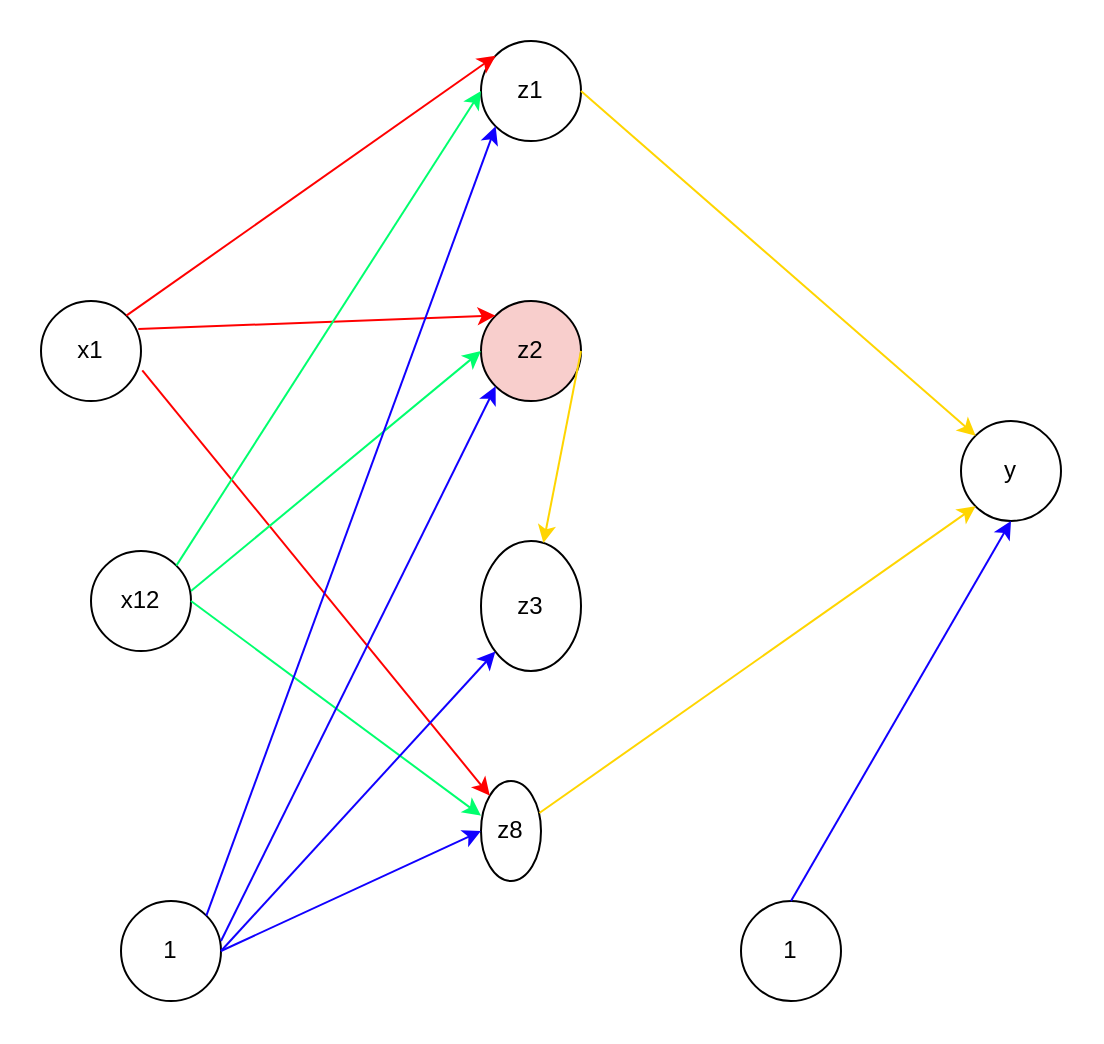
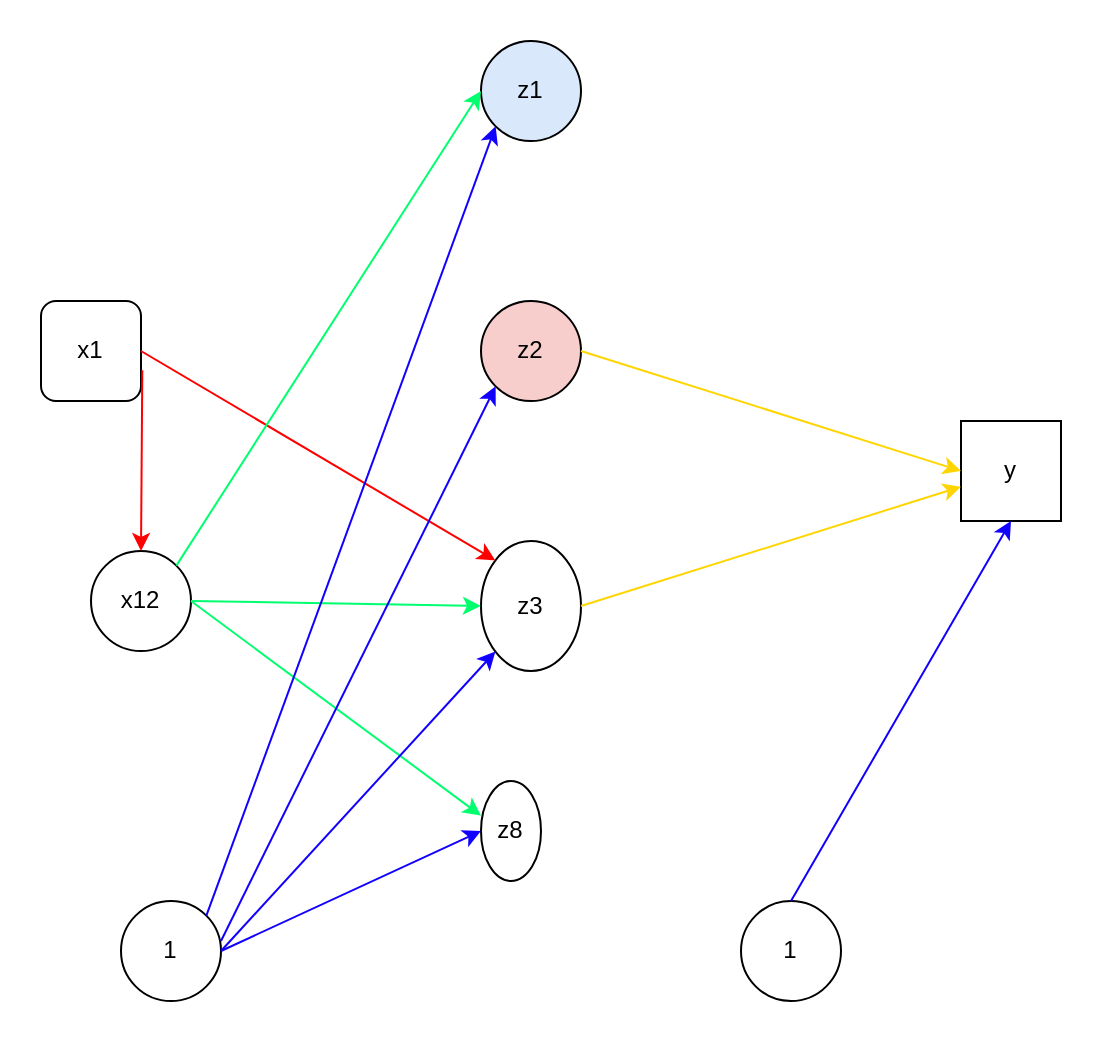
  <mxCell id="0" />
  <mxCell id="1" parent="0" />
- <mxCell id="2" value="x1" style="ellipse;whiteSpace=wrap;html=1;aspect=fixed;fillColor=#FFFFFF;" vertex="1" parent="1"><mxGeometry x="20" y="150" width="50" height="50" as="geometry" /></mxCell>
+ <mxCell id="2" value="x1" style="whiteSpace=wrap;html=1;aspect=fixed;fillColor=#FFFFFF;rounded=1;" vertex="1" parent="1"><mxGeometry x="20" y="150" width="50" height="50" as="geometry" /></mxCell>
  <mxCell id="3" value="x12" style="ellipse;whiteSpace=wrap;html=1;aspect=fixed;fillColor=#FFFFFF;" vertex="1" parent="1"><mxGeometry x="45" y="275" width="50" height="50" as="geometry" /></mxCell>
  <mxCell id="4" value="1" style="ellipse;whiteSpace=wrap;html=1;aspect=fixed;fillColor=#FFFFFF;" vertex="1" parent="1"><mxGeometry x="60" y="450" width="50" height="50" as="geometry" /></mxCell>
- <mxCell id="5" value="z1" style="ellipse;whiteSpace=wrap;html=1;aspect=fixed;fillColor=#FFFFFF;" vertex="1" parent="1"><mxGeometry x="240" y="20" width="50" height="50" as="geometry" /></mxCell>
+ <mxCell id="5" value="z1" style="ellipse;whiteSpace=wrap;html=1;aspect=fixed;fillColor=#dae8fc;" vertex="1" parent="1"><mxGeometry x="240" y="20" width="50" height="50" as="geometry" /></mxCell>
  <mxCell id="6" value="z2" style="ellipse;whiteSpace=wrap;html=1;aspect=fixed;fillColor=#f8cecc;" vertex="1" parent="1"><mxGeometry x="240" y="150" width="50" height="50" as="geometry" /></mxCell>
  <mxCell id="7" value="z3" style="ellipse;whiteSpace=wrap;html=1;aspect=fixed;fillColor=#FFFFFF;" vertex="1" parent="1"><mxGeometry x="240" y="270" width="50" height="65" as="geometry" /></mxCell>
  <mxCell id="8" value="z8" style="ellipse;whiteSpace=wrap;html=1;aspect=fixed;fillColor=#FFFFFF;" vertex="1" parent="1"><mxGeometry x="240" y="390" width="30" height="50" as="geometry" /></mxCell>
- <mxCell id="9" value="y" style="ellipse;whiteSpace=wrap;html=1;aspect=fixed;fillColor=#FFFFFF;" vertex="1" parent="1"><mxGeometry x="480" y="210" width="50" height="50" as="geometry" /></mxCell>
+ <mxCell id="9" value="y" style="whiteSpace=wrap;html=1;aspect=fixed;fillColor=#FFFFFF;rounded=0;" vertex="1" parent="1"><mxGeometry x="480" y="210" width="50" height="50" as="geometry" /></mxCell>
  <mxCell id="10" value="1" style="ellipse;whiteSpace=wrap;html=1;aspect=fixed;fillColor=#FFFFFF;" vertex="1" parent="1"><mxGeometry x="370" y="450" width="50" height="50" as="geometry" /></mxCell>
- <mxCell id="11" value="" style="endArrow=classic;html=1;rounded=0;exitX=1;exitY=0;exitDx=0;exitDy=0;entryX=0;entryY=0;entryDx=0;entryDy=0;strokeColor=#ff0000;" edge="1" parent="1" source="2" target="5"><mxGeometry width="50" height="50" relative="1" as="geometry"><mxPoint x="240" y="260" as="sourcePoint" /><mxPoint x="290" y="210" as="targetPoint" /></mxGeometry></mxCell>
- <mxCell id="12" value="" style="endArrow=classic;html=1;rounded=0;exitX=0.973;exitY=0.28;exitDx=0;exitDy=0;entryX=0;entryY=0;entryDx=0;entryDy=0;strokeColor=#ff0000;exitPerimeter=0;" edge="1" parent="1" source="2" target="6"><mxGeometry width="50" height="50" relative="1" as="geometry"><mxPoint x="73" y="167" as="sourcePoint" /><mxPoint x="250" y="55" as="targetPoint" /></mxGeometry></mxCell>
- <mxCell id="14" value="" style="endArrow=classic;html=1;rounded=0;exitX=1.013;exitY=0.693;exitDx=0;exitDy=0;entryX=0;entryY=0;entryDx=0;entryDy=0;strokeColor=#ff0000;exitPerimeter=0;" edge="1" parent="1" source="2" target="8"><mxGeometry width="50" height="50" relative="1" as="geometry"><mxPoint x="93" y="187" as="sourcePoint" /><mxPoint x="270" y="75" as="targetPoint" /></mxGeometry></mxCell>
+ <mxCell id="13" value="" style="endArrow=classic;html=1;rounded=0;exitX=1;exitY=0.5;exitDx=0;exitDy=0;entryX=0;entryY=0;entryDx=0;entryDy=0;strokeColor=#ff0000;" edge="1" parent="1" source="2" target="7"><mxGeometry width="50" height="50" relative="1" as="geometry"><mxPoint x="83" y="177" as="sourcePoint" /><mxPoint x="260" y="65" as="targetPoint" /></mxGeometry></mxCell>
+ <mxCell id="14" value="" style="endArrow=classic;html=1;rounded=0;exitX=1.013;exitY=0.693;exitDx=0;exitDy=0;strokeColor=#ff0000;exitPerimeter=0;" edge="1" parent="1" source="2" target="3"><mxGeometry width="50" height="50" relative="1" as="geometry"><mxPoint x="93" y="187" as="sourcePoint" /><mxPoint x="270" y="75" as="targetPoint" /></mxGeometry></mxCell>
  <mxCell id="15" value="" style="endArrow=classic;html=1;rounded=0;exitX=1;exitY=0;exitDx=0;exitDy=0;entryX=0;entryY=0.5;entryDx=0;entryDy=0;strokeColor=#00ff6e;" edge="1" parent="1" source="3" target="5"><mxGeometry width="50" height="50" relative="1" as="geometry"><mxPoint x="240" y="260" as="sourcePoint" /><mxPoint x="290" y="210" as="targetPoint" /></mxGeometry></mxCell>
- <mxCell id="16" value="" style="endArrow=classic;html=1;rounded=0;exitX=1;exitY=0.4;exitDx=0;exitDy=0;entryX=0;entryY=0.5;entryDx=0;entryDy=0;strokeColor=#00ff6e;exitPerimeter=0;" edge="1" parent="1" source="3" target="6"><mxGeometry width="50" height="50" relative="1" as="geometry"><mxPoint x="73" y="287" as="sourcePoint" /><mxPoint x="250" y="55" as="targetPoint" /></mxGeometry></mxCell>
+ <mxCell id="17" value="" style="endArrow=classic;html=1;rounded=0;exitX=1;exitY=0.5;exitDx=0;exitDy=0;entryX=0;entryY=0.5;entryDx=0;entryDy=0;strokeColor=#00ff6e;" edge="1" parent="1" source="3" target="7"><mxGeometry width="50" height="50" relative="1" as="geometry"><mxPoint x="80" y="300" as="sourcePoint" /><mxPoint x="250" y="185" as="targetPoint" /></mxGeometry></mxCell>
  <mxCell id="18" value="" style="endArrow=classic;html=1;rounded=0;exitX=1;exitY=0.5;exitDx=0;exitDy=0;entryX=0;entryY=0.347;entryDx=0;entryDy=0;strokeColor=#00ff6e;entryPerimeter=0;" edge="1" parent="1" source="3" target="8"><mxGeometry width="50" height="50" relative="1" as="geometry"><mxPoint x="80" y="305" as="sourcePoint" /><mxPoint x="250" y="305" as="targetPoint" /></mxGeometry></mxCell>
  <mxCell id="19" value="" style="endArrow=classic;html=1;rounded=0;exitX=1;exitY=0;exitDx=0;exitDy=0;entryX=0;entryY=1;entryDx=0;entryDy=0;strokeColor=#1100ff;" edge="1" parent="1" source="4" target="5"><mxGeometry width="50" height="50" relative="1" as="geometry"><mxPoint x="240" y="260" as="sourcePoint" /><mxPoint x="290" y="210" as="targetPoint" /></mxGeometry></mxCell>
  <mxCell id="20" value="" style="endArrow=classic;html=1;rounded=0;exitX=1;exitY=0.4;exitDx=0;exitDy=0;entryX=0;entryY=1;entryDx=0;entryDy=0;strokeColor=#1100ff;exitPerimeter=0;" edge="1" parent="1" source="4" target="6"><mxGeometry width="50" height="50" relative="1" as="geometry"><mxPoint x="113" y="467" as="sourcePoint" /><mxPoint x="257" y="73" as="targetPoint" /></mxGeometry></mxCell>
  <mxCell id="21" value="" style="endArrow=classic;html=1;rounded=0;exitX=1;exitY=0.5;exitDx=0;exitDy=0;entryX=0;entryY=1;entryDx=0;entryDy=0;strokeColor=#1100ff;" edge="1" parent="1" source="4" target="7"><mxGeometry width="50" height="50" relative="1" as="geometry"><mxPoint x="120" y="470" as="sourcePoint" /><mxPoint x="257" y="203" as="targetPoint" /></mxGeometry></mxCell>
  <mxCell id="22" value="" style="endArrow=classic;html=1;rounded=0;exitX=1;exitY=0.5;exitDx=0;exitDy=0;entryX=0;entryY=0.5;entryDx=0;entryDy=0;strokeColor=#1100ff;" edge="1" parent="1" source="4" target="8"><mxGeometry width="50" height="50" relative="1" as="geometry"><mxPoint x="120" y="485" as="sourcePoint" /><mxPoint x="257" y="323" as="targetPoint" /></mxGeometry></mxCell>
- <mxCell id="23" value="" style="endArrow=classic;html=1;rounded=0;exitX=1;exitY=0.5;exitDx=0;exitDy=0;strokeColor=#ffd500;" edge="1" parent="1" source="6" target="7"><mxGeometry width="50" height="50" relative="1" as="geometry"><mxPoint x="240" y="330" as="sourcePoint" /><mxPoint x="290" y="280" as="targetPoint" /></mxGeometry></mxCell>
- <mxCell id="24" value="" style="endArrow=classic;html=1;rounded=0;exitX=1;exitY=0.5;exitDx=0;exitDy=0;strokeColor=#ffd500;entryX=0;entryY=0;entryDx=0;entryDy=0;" edge="1" parent="1" source="5" target="9"><mxGeometry width="50" height="50" relative="1" as="geometry"><mxPoint x="300" y="55" as="sourcePoint" /><mxPoint x="480" y="210" as="targetPoint" /></mxGeometry></mxCell>
- <mxCell id="26" value="" style="endArrow=classic;html=1;rounded=0;exitX=0.973;exitY=0.32;exitDx=0;exitDy=0;strokeColor=#ffd500;exitPerimeter=0;entryX=0;entryY=1;entryDx=0;entryDy=0;" edge="1" parent="1" source="8" target="9"><mxGeometry width="50" height="50" relative="1" as="geometry"><mxPoint x="300" y="305" as="sourcePoint" /><mxPoint x="491" y="252" as="targetPoint" /></mxGeometry></mxCell>
+ <mxCell id="23" value="" style="endArrow=classic;html=1;rounded=0;exitX=1;exitY=0.5;exitDx=0;exitDy=0;entryX=0;entryY=0.5;entryDx=0;entryDy=0;strokeColor=#ffd500;" edge="1" parent="1" source="6" target="9"><mxGeometry width="50" height="50" relative="1" as="geometry"><mxPoint x="240" y="330" as="sourcePoint" /><mxPoint x="290" y="280" as="targetPoint" /></mxGeometry></mxCell>
+ <mxCell id="25" value="" style="endArrow=classic;html=1;rounded=0;exitX=1;exitY=0.5;exitDx=0;exitDy=0;strokeColor=#ffd500;" edge="1" parent="1" source="7" target="9"><mxGeometry width="50" height="50" relative="1" as="geometry"><mxPoint x="300" y="185" as="sourcePoint" /><mxPoint x="490" y="245" as="targetPoint" /></mxGeometry></mxCell>
  <mxCell id="27" value="" style="endArrow=classic;html=1;rounded=0;exitX=0.5;exitY=0;exitDx=0;exitDy=0;entryX=0.5;entryY=1;entryDx=0;entryDy=0;strokeColor=#1100ff;" edge="1" parent="1" source="10" target="9"><mxGeometry width="50" height="50" relative="1" as="geometry"><mxPoint x="120" y="485" as="sourcePoint" /><mxPoint x="250" y="425" as="targetPoint" /></mxGeometry></mxCell>
